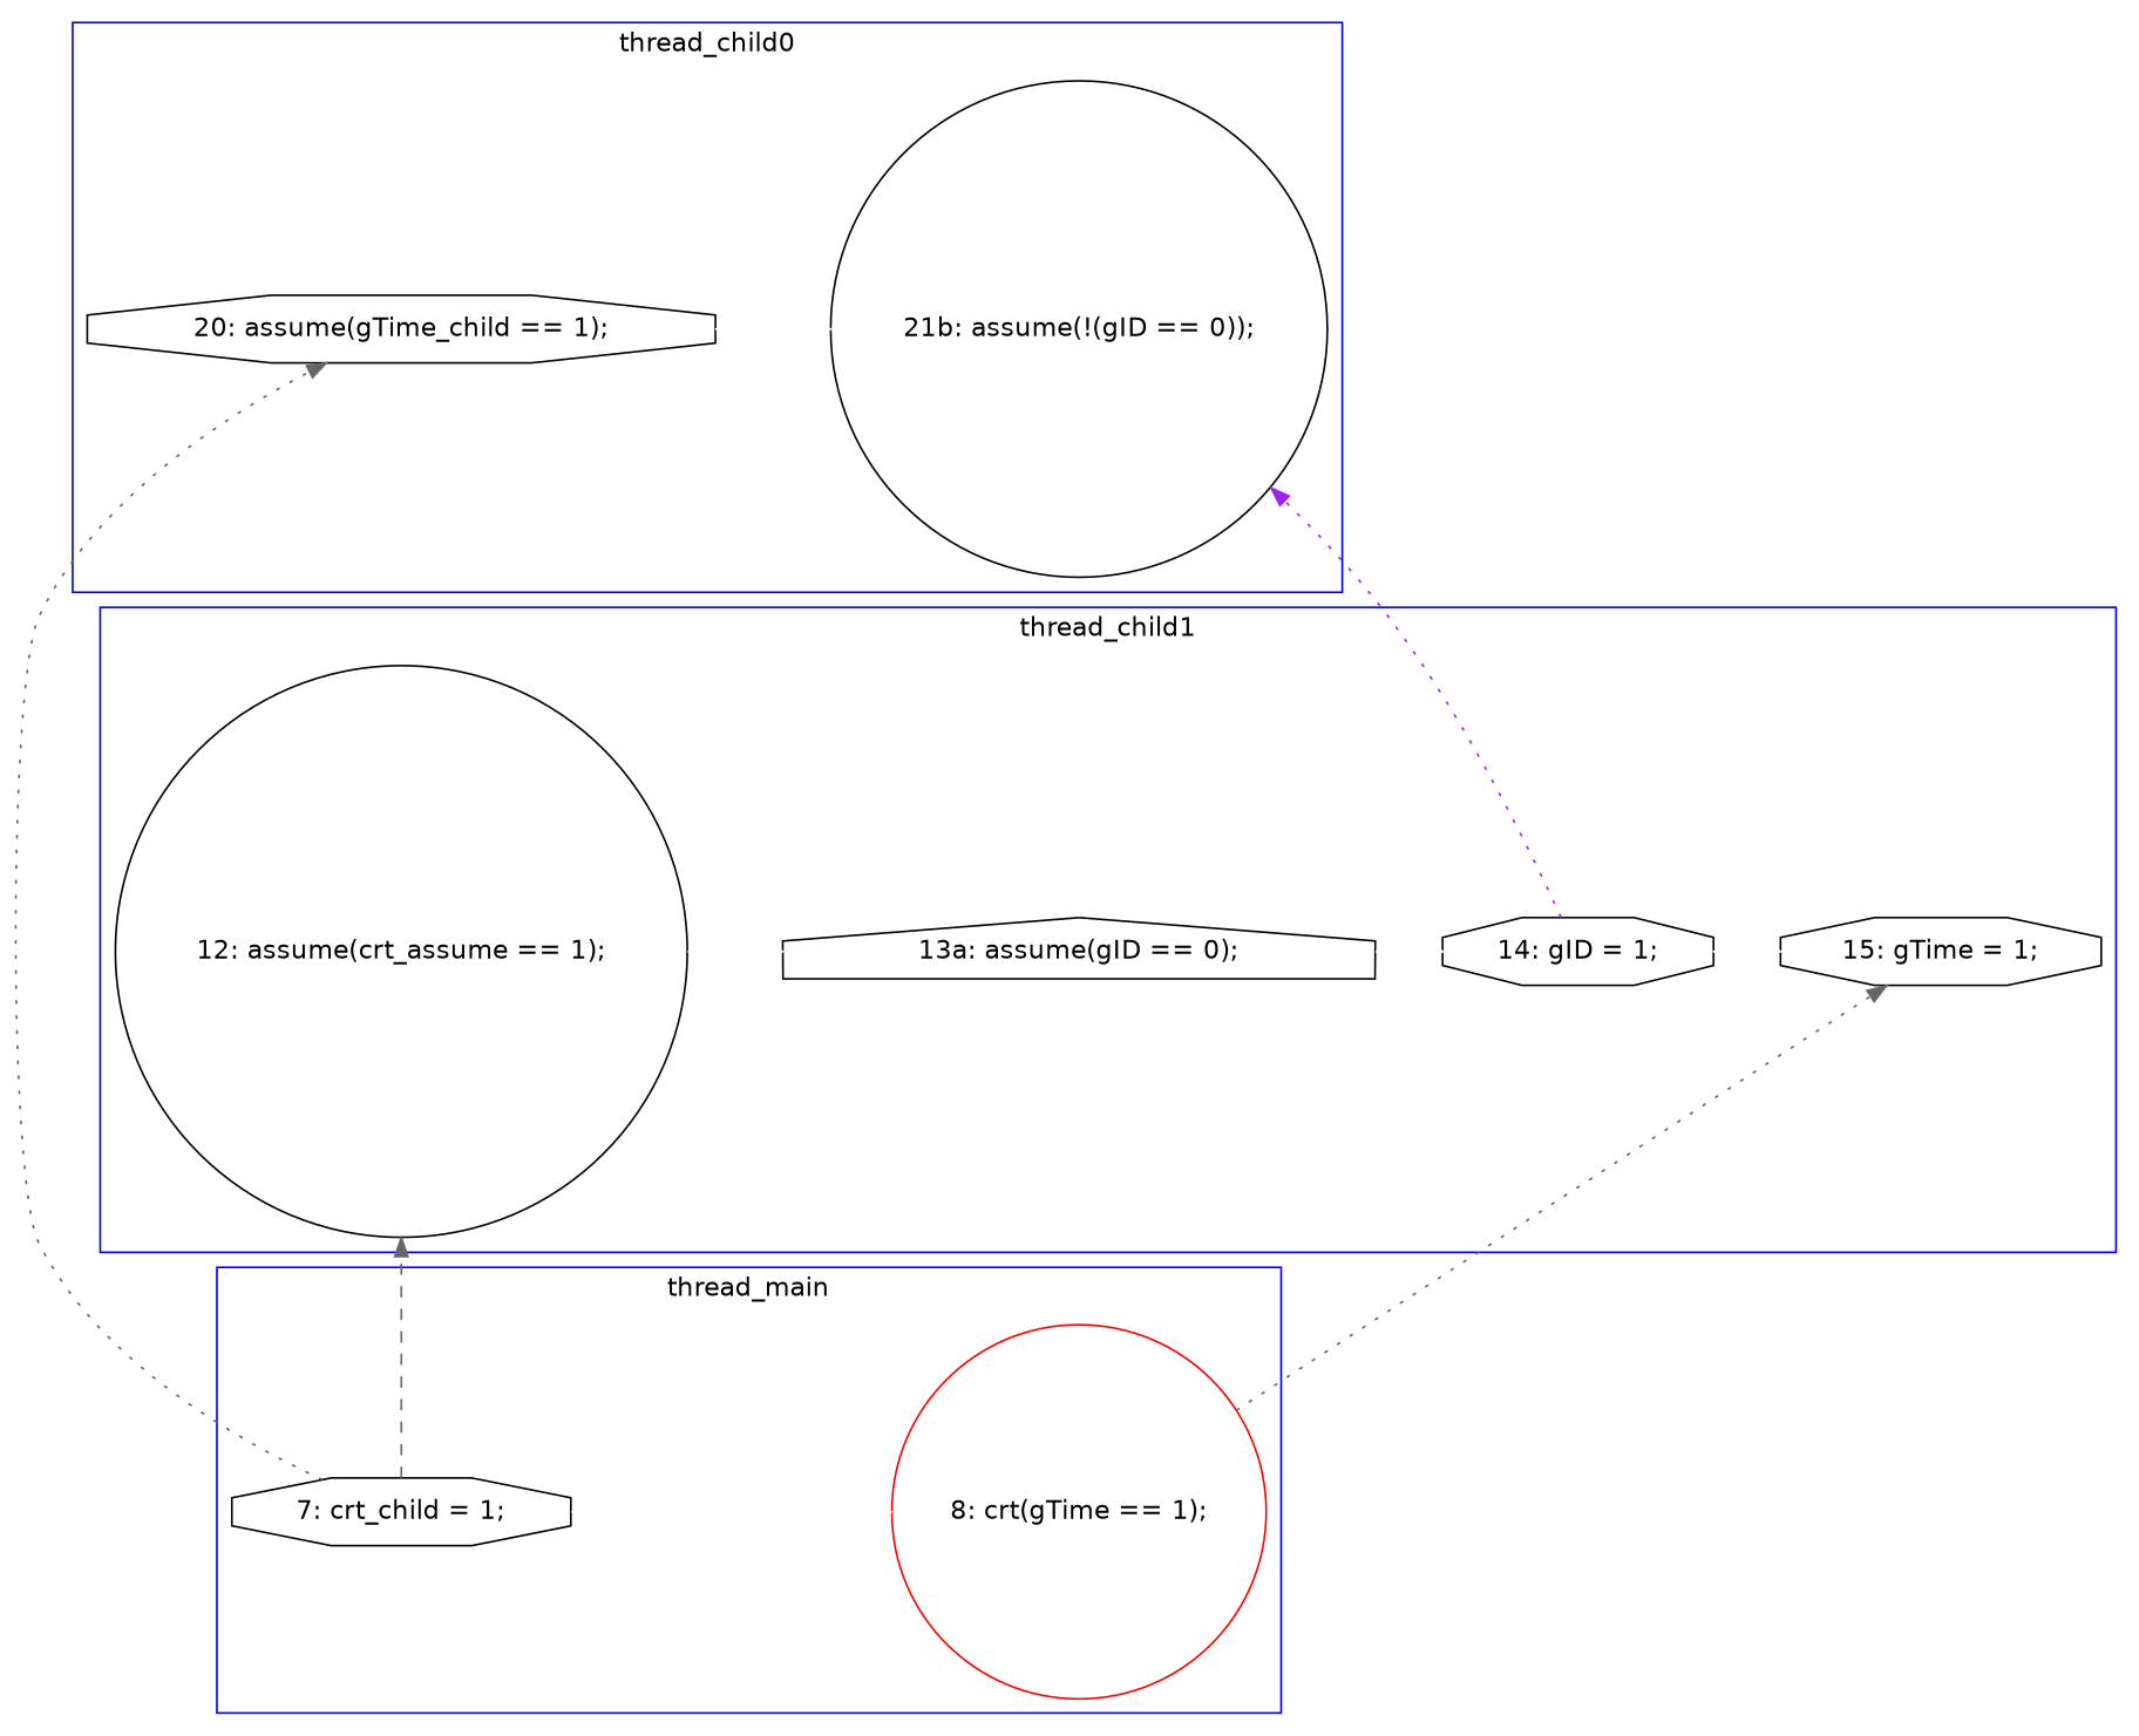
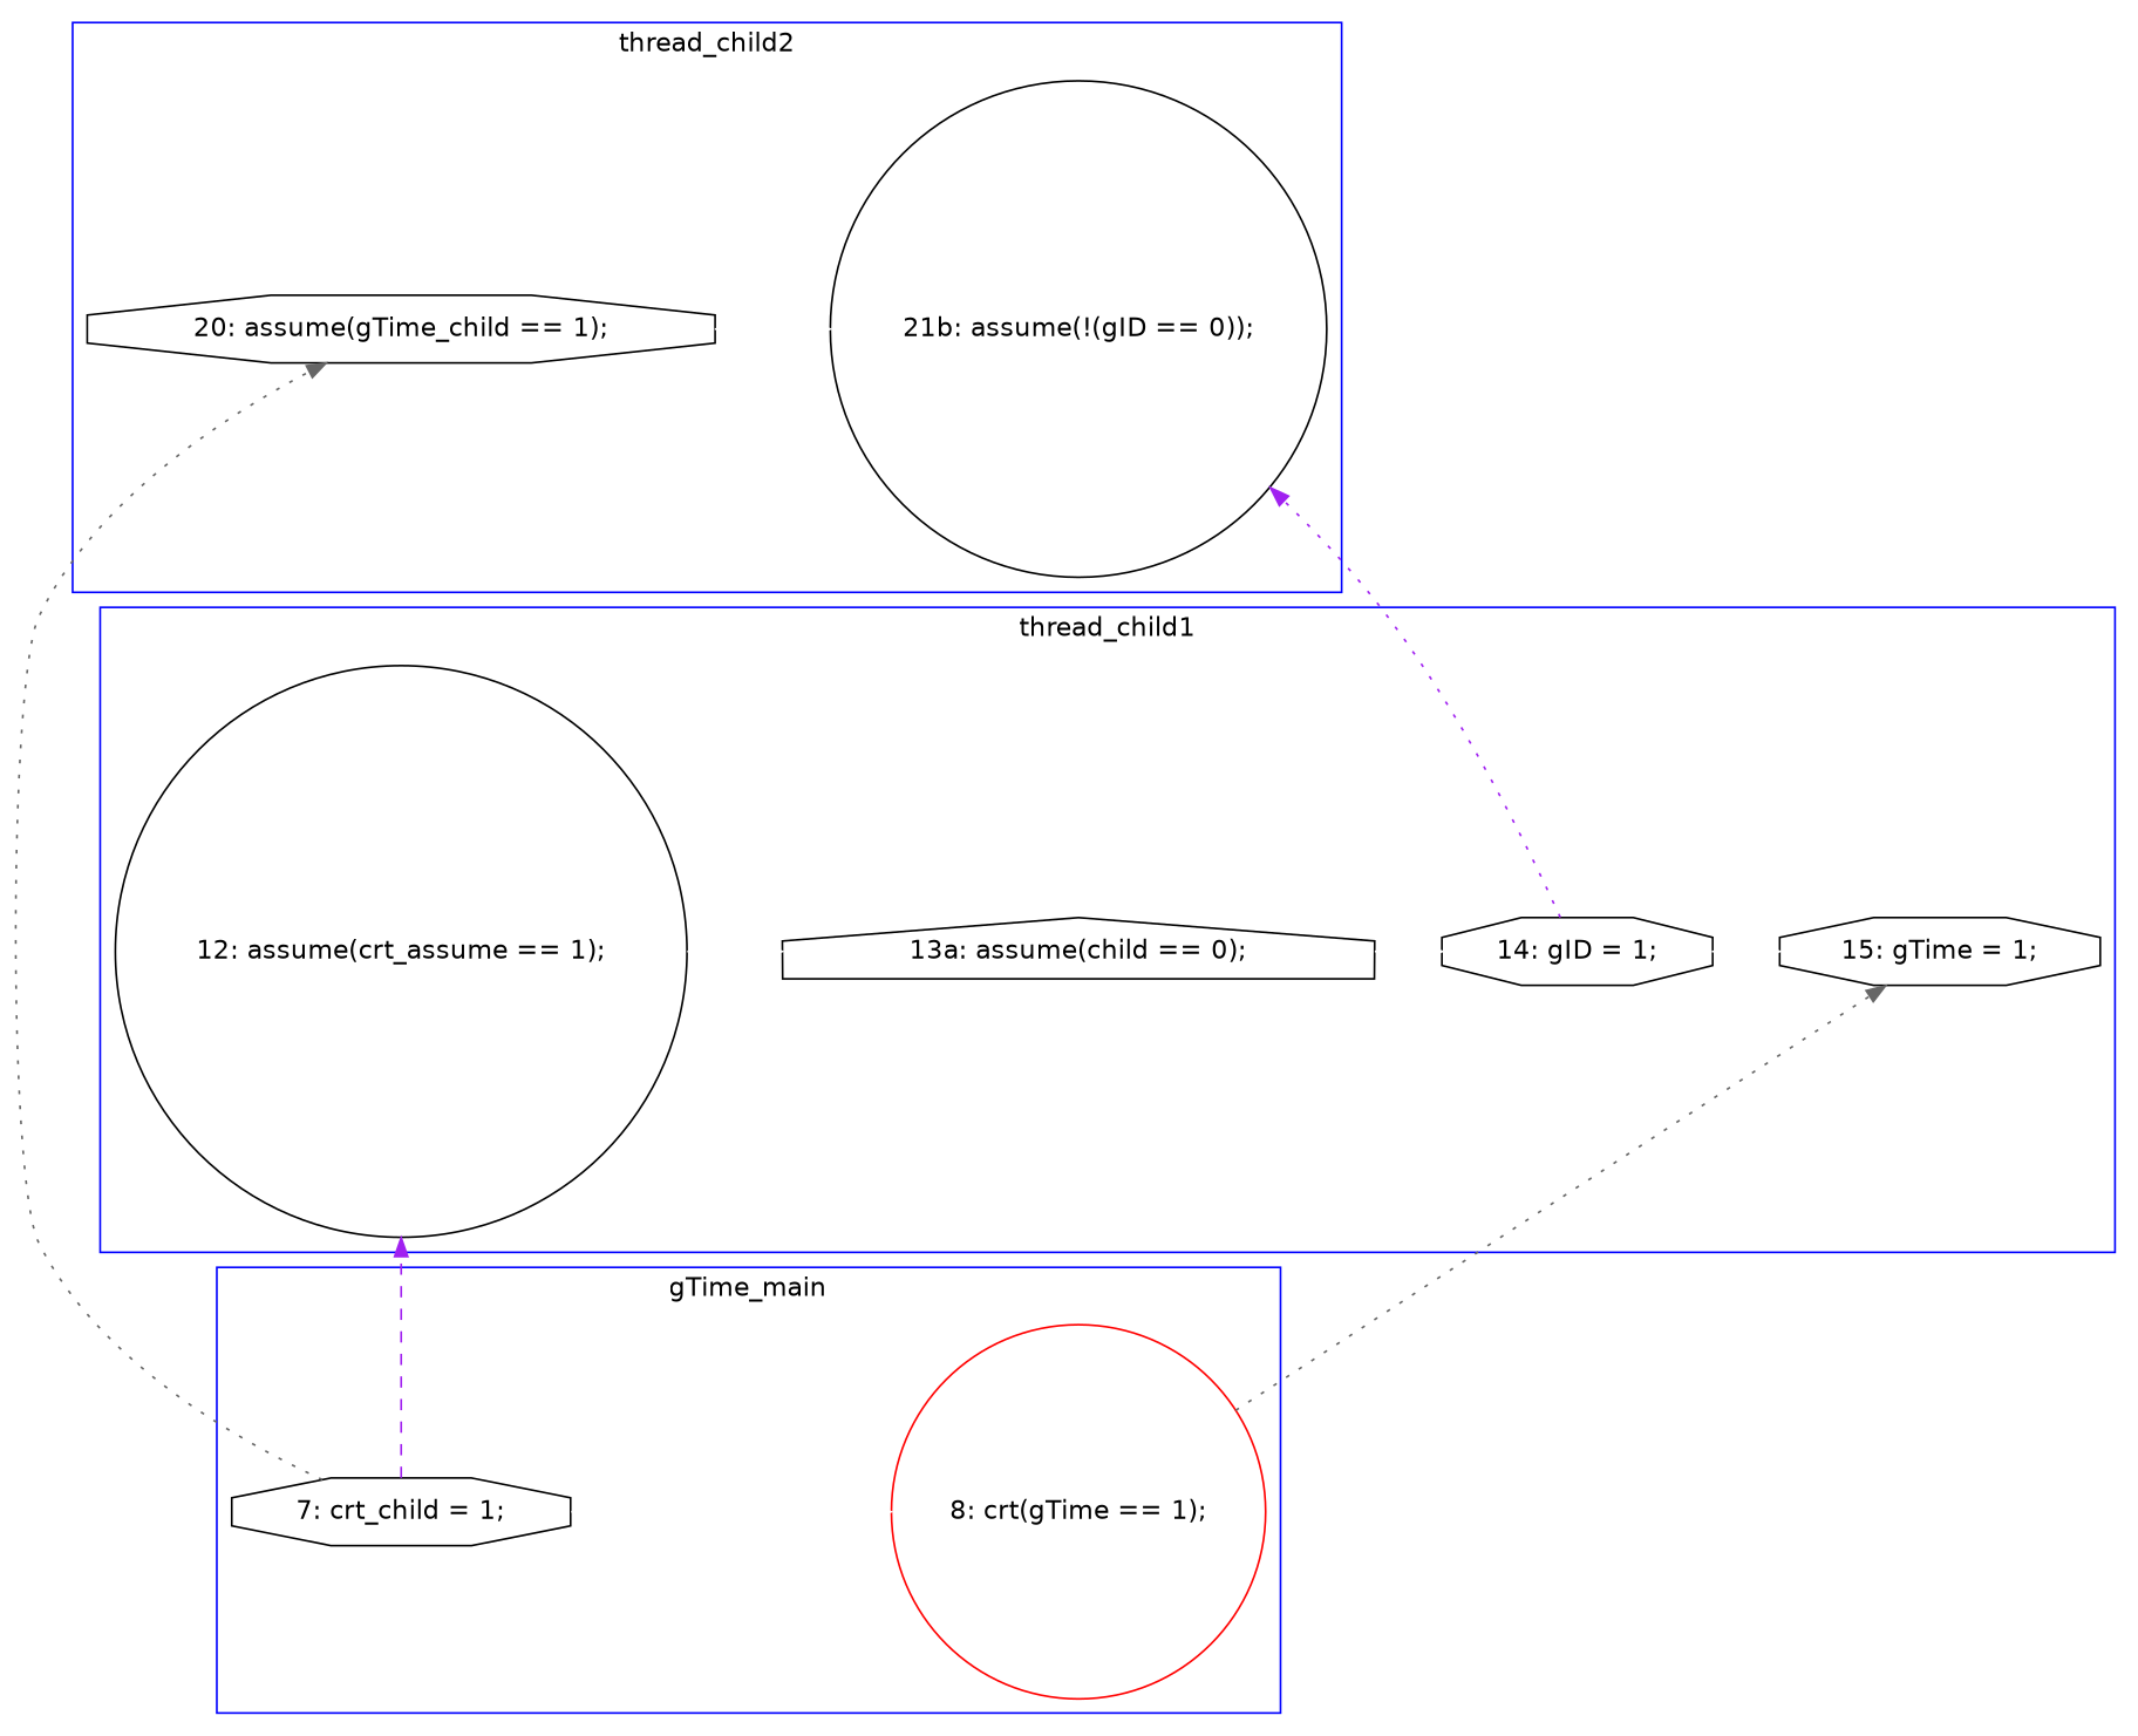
  digraph {
    fontname="DejaVu Sans"
    rankdir=LR
    node [fontname="DejaVu Sans" shape=octagon]
    edge [color=white fontname="DejaVu Sans" style=solid]
    n1 [label="20: assume(gTime_child == 1);"]
    n2 [label="21b: assume(!(gID == 0));" shape=circle]
-   n3 [label="13a: assume(gID == 0);" shape=house]
+   n3 [label="13a: assume(child == 0);" shape=house]
    n4 [label="14: gID = 1;"]
    n5 [label="15: gTime = 1;"]
    n6 [label="12: assume(crt_assume == 1);" shape=circle]
    n7 [label="7: crt_child = 1;"]
    n8 [color=red label="8: crt(gTime == 1);" shape=circle]
    subgraph cluster_1 {
      color=blue
-     label=thread_child0
+     label=thread_child2
      n1
      n2
    }
    subgraph cluster_2 {
      color=blue
      label=thread_child1
      n3
      n4
      n5
      n6
    }
    subgraph cluster_3 {
      color=blue
-     label=thread_main
+     label=gTime_main
      n7
      n8
    }
    n1 -> n2
    n3 -> n4
    n4 -> n2 [color=purple constraint=false style=dotted]
    n4 -> n5
    n6 -> n3
    n7 -> n1 [color=gray40 constraint=false style=dotted]
-   n7 -> n6 [color=gray40 constraint=false style=dashed]
+   n7 -> n6 [color=purple constraint=false style=dashed]
    n7 -> n8
    n8 -> n5 [color=gray40 constraint=false style=dotted]
  }
